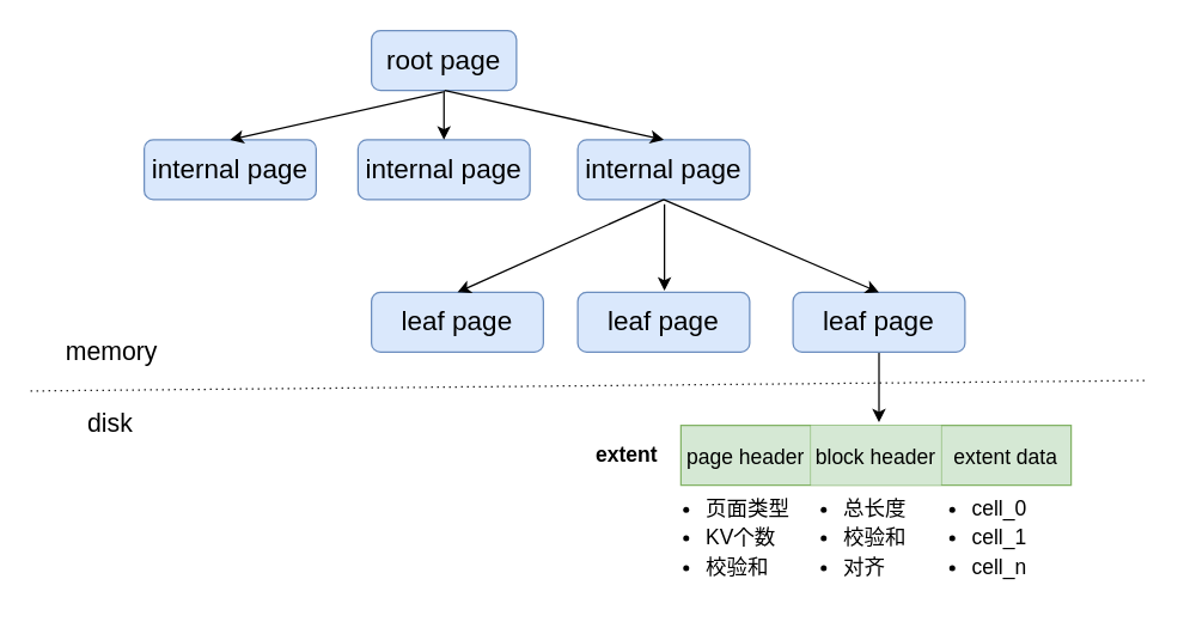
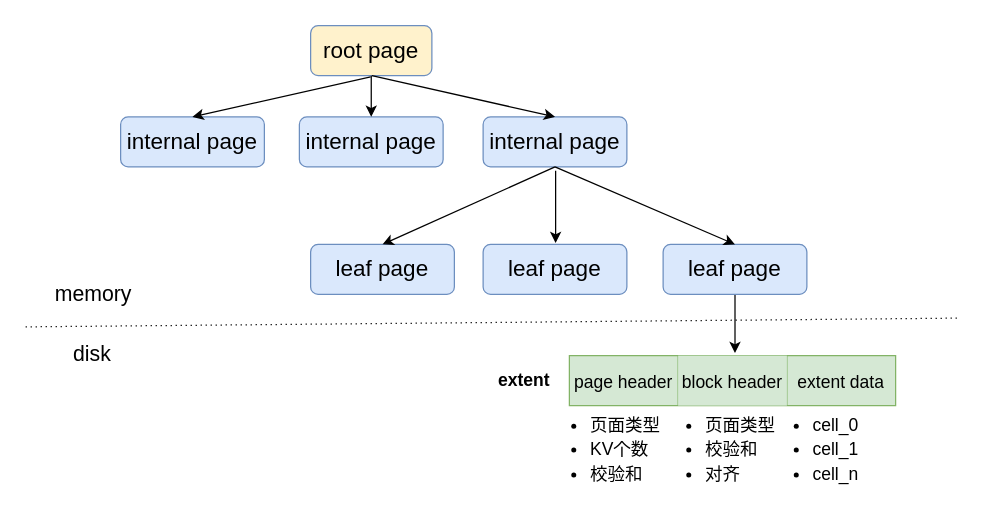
  <mxCell id="0" />
  <mxCell id="1" parent="0" />
- <mxCell id="2" value="root page" style="rounded=1;whiteSpace=wrap;html=1;fontSize=18;fillColor=#dae8fc;strokeColor=#6c8ebf;" vertex="1" parent="1"><mxGeometry x="248" y="20" width="97" height="40" as="geometry" /></mxCell>
+ <mxCell id="2" value="root page" style="rounded=1;whiteSpace=wrap;html=1;fontSize=18;fillColor=#fff2cc;strokeColor=#6c8ebf;" vertex="1" parent="1"><mxGeometry x="248" y="20" width="97" height="40" as="geometry" /></mxCell>
  <mxCell id="3" value="internal page" style="rounded=1;whiteSpace=wrap;html=1;fontSize=18;fillColor=#dae8fc;strokeColor=#6c8ebf;" vertex="1" parent="1"><mxGeometry x="96" y="93" width="115" height="40" as="geometry" /></mxCell>
  <mxCell id="4" value="internal page" style="rounded=1;whiteSpace=wrap;html=1;fontSize=18;fillColor=#dae8fc;strokeColor=#6c8ebf;" vertex="1" parent="1"><mxGeometry x="239" y="93" width="115" height="40" as="geometry" /></mxCell>
  <mxCell id="5" value="internal page" style="rounded=1;whiteSpace=wrap;html=1;fontSize=18;fillColor=#dae8fc;strokeColor=#6c8ebf;" vertex="1" parent="1"><mxGeometry x="386" y="93" width="115" height="40" as="geometry" /></mxCell>
  <mxCell id="6" value="" style="endArrow=classic;html=1;rounded=0;fontSize=18;entryX=0.5;entryY=0;entryDx=0;entryDy=0;" edge="1" parent="1" target="3"><mxGeometry width="50" height="50" relative="1" as="geometry"><mxPoint x="296" y="61" as="sourcePoint" /><mxPoint x="67" y="253" as="targetPoint" /></mxGeometry></mxCell>
  <mxCell id="7" value="" style="endArrow=classic;html=1;rounded=0;fontSize=18;entryX=0.5;entryY=0;entryDx=0;entryDy=0;exitX=0.5;exitY=1;exitDx=0;exitDy=0;" edge="1" parent="1" source="2" target="4"><mxGeometry width="50" height="50" relative="1" as="geometry"><mxPoint x="257" y="68" as="sourcePoint" /><mxPoint x="163.5" y="103" as="targetPoint" /></mxGeometry></mxCell>
  <mxCell id="8" value="" style="endArrow=classic;html=1;rounded=0;fontSize=18;entryX=0.5;entryY=0;entryDx=0;entryDy=0;" edge="1" parent="1" target="5"><mxGeometry width="50" height="50" relative="1" as="geometry"><mxPoint x="297" y="60" as="sourcePoint" /><mxPoint x="306.5" y="103" as="targetPoint" /></mxGeometry></mxCell>
  <mxCell id="9" value="leaf page" style="rounded=1;whiteSpace=wrap;html=1;fontSize=18;fillColor=#dae8fc;strokeColor=#6c8ebf;" vertex="1" parent="1"><mxGeometry x="248" y="195" width="115" height="40" as="geometry" /></mxCell>
  <mxCell id="10" value="leaf page" style="rounded=1;whiteSpace=wrap;html=1;fontSize=18;fillColor=#dae8fc;strokeColor=#6c8ebf;" vertex="1" parent="1"><mxGeometry x="386" y="195" width="115" height="40" as="geometry" /></mxCell>
  <mxCell id="11" style="edgeStyle=orthogonalEdgeStyle;rounded=0;orthogonalLoop=1;jettySize=auto;html=1;entryX=0.5;entryY=0;entryDx=0;entryDy=0;fontSize=18;" edge="1" parent="1" source="12"><mxGeometry relative="1" as="geometry"><mxPoint x="587.5" y="282" as="targetPoint" /></mxGeometry></mxCell>
  <mxCell id="12" value="leaf page" style="rounded=1;whiteSpace=wrap;html=1;fontSize=18;fillColor=#dae8fc;strokeColor=#6c8ebf;" vertex="1" parent="1"><mxGeometry x="530" y="195" width="115" height="40" as="geometry" /></mxCell>
  <mxCell id="13" value="" style="endArrow=classic;html=1;rounded=0;fontSize=18;entryX=0.5;entryY=0;entryDx=0;entryDy=0;exitX=0.5;exitY=1;exitDx=0;exitDy=0;" edge="1" parent="1" source="5" target="9"><mxGeometry width="50" height="50" relative="1" as="geometry"><mxPoint x="257" y="68" as="sourcePoint" /><mxPoint x="163.5" y="103" as="targetPoint" /></mxGeometry></mxCell>
  <mxCell id="14" value="" style="endArrow=classic;html=1;rounded=0;fontSize=18;" edge="1" parent="1"><mxGeometry width="50" height="50" relative="1" as="geometry"><mxPoint x="444" y="136" as="sourcePoint" /><mxPoint x="444" y="194" as="targetPoint" /></mxGeometry></mxCell>
  <mxCell id="15" value="" style="endArrow=classic;html=1;rounded=0;fontSize=18;exitX=0.5;exitY=1;exitDx=0;exitDy=0;entryX=0.5;entryY=0;entryDx=0;entryDy=0;" edge="1" parent="1" source="5" target="12"><mxGeometry width="50" height="50" relative="1" as="geometry"><mxPoint x="454" y="146" as="sourcePoint" /><mxPoint x="454" y="204" as="targetPoint" /></mxGeometry></mxCell>
  <mxCell id="16" value="" style="shape=table;html=1;whiteSpace=wrap;startSize=0;container=1;collapsible=0;childLayout=tableLayout;fontSize=18;fillColor=#d5e8d4;strokeColor=#82b366;" vertex="1" parent="1"><mxGeometry x="455" y="284" width="261" height="40" as="geometry" /></mxCell>
  <mxCell id="17" value="" style="shape=tableRow;horizontal=0;startSize=0;swimlaneHead=0;swimlaneBody=0;top=0;left=0;bottom=0;right=0;collapsible=0;dropTarget=0;fillColor=none;points=[[0,0.5],[1,0.5]];portConstraint=eastwest;fontSize=18;" vertex="1" parent="16"><mxGeometry width="261" height="40" as="geometry" /></mxCell>
  <mxCell id="18" value="&lt;font style=&quot;font-size: 14px;&quot;&gt;page header&lt;/font&gt;" style="shape=partialRectangle;html=1;whiteSpace=wrap;connectable=0;fillColor=none;top=0;left=0;bottom=0;right=0;overflow=hidden;fontSize=18;" vertex="1" parent="17"><mxGeometry width="87" height="40" as="geometry"><mxRectangle width="87" height="40" as="alternateBounds" /></mxGeometry></mxCell>
  <mxCell id="19" value="&lt;span style=&quot;font-size: 14px;&quot;&gt;block header&lt;/span&gt;" style="shape=partialRectangle;html=1;whiteSpace=wrap;connectable=0;fillColor=#d5e8d4;top=0;left=0;bottom=0;right=0;overflow=hidden;fontSize=18;strokeColor=#82b366;" vertex="1" parent="17"><mxGeometry x="87" width="87" height="40" as="geometry"><mxRectangle width="87" height="40" as="alternateBounds" /></mxGeometry></mxCell>
  <mxCell id="20" value="&lt;span style=&quot;font-size: 14px;&quot;&gt;extent data&lt;/span&gt;" style="shape=partialRectangle;html=1;whiteSpace=wrap;connectable=0;fillColor=none;top=0;left=0;bottom=0;right=0;overflow=hidden;fontSize=18;" vertex="1" parent="17"><mxGeometry x="174" width="87" height="40" as="geometry"><mxRectangle width="87" height="40" as="alternateBounds" /></mxGeometry></mxCell>
  <mxCell id="21" value="" style="endArrow=none;dashed=1;html=1;dashPattern=1 3;strokeWidth=1;rounded=0;fontSize=14;" edge="1" parent="1"><mxGeometry width="50" height="50" relative="1" as="geometry"><mxPoint x="20" y="261" as="sourcePoint" /><mxPoint x="766" y="254" as="targetPoint" /></mxGeometry></mxCell>
  <mxCell id="22" value="&lt;b&gt;extent&lt;/b&gt;" style="text;html=1;strokeColor=none;fillColor=none;align=center;verticalAlign=middle;whiteSpace=wrap;rounded=0;fontSize=14;" vertex="1" parent="1"><mxGeometry x="389" y="289" width="60" height="30" as="geometry" /></mxCell>
  <mxCell id="23" value="&lt;ul style=&quot;line-height: 1.4;&quot;&gt;&lt;li&gt;页面类型&lt;/li&gt;&lt;li&gt;KV个数&lt;/li&gt;&lt;li&gt;校验和&lt;/li&gt;&lt;/ul&gt;" style="text;strokeColor=none;fillColor=none;html=1;whiteSpace=wrap;verticalAlign=middle;overflow=hidden;fontSize=14;" vertex="1" parent="1"><mxGeometry x="430" y="314" width="118" height="84" as="geometry" /></mxCell>
- <mxCell id="24" value="&lt;ul style=&quot;line-height: 1.4;&quot;&gt;&lt;li&gt;总长度&lt;/li&gt;&lt;li&gt;校验和&lt;/li&gt;&lt;li&gt;对齐&lt;/li&gt;&lt;/ul&gt;" style="text;strokeColor=none;fillColor=none;html=1;whiteSpace=wrap;verticalAlign=middle;overflow=hidden;fontSize=14;" vertex="1" parent="1"><mxGeometry x="522" y="314" width="118" height="84" as="geometry" /></mxCell>
+ <mxCell id="24" value="&lt;ul style=&quot;line-height: 1.4;&quot;&gt;&lt;li&gt;页面类型&lt;/li&gt;&lt;li&gt;校验和&lt;/li&gt;&lt;li&gt;对齐&lt;/li&gt;&lt;/ul&gt;" style="text;strokeColor=none;fillColor=none;html=1;whiteSpace=wrap;verticalAlign=middle;overflow=hidden;fontSize=14;" vertex="1" parent="1"><mxGeometry x="522" y="314" width="118" height="84" as="geometry" /></mxCell>
  <mxCell id="25" value="&lt;ul style=&quot;line-height: 1.4;&quot;&gt;&lt;li&gt;cell_0&lt;/li&gt;&lt;li&gt;cell_1&lt;/li&gt;&lt;li&gt;cell_n&lt;/li&gt;&lt;/ul&gt;" style="text;strokeColor=none;fillColor=none;html=1;whiteSpace=wrap;verticalAlign=middle;overflow=hidden;fontSize=14;" vertex="1" parent="1"><mxGeometry x="608" y="314" width="118" height="84" as="geometry" /></mxCell>
  <mxCell id="26" value="&lt;font style=&quot;font-size: 17px; font-weight: normal;&quot;&gt;memory&lt;/font&gt;" style="text;strokeColor=none;fillColor=none;html=1;fontSize=17;fontStyle=1;verticalAlign=middle;align=center;" vertex="1" parent="1"><mxGeometry x="24" y="216" width="100" height="40" as="geometry" /></mxCell>
  <mxCell id="27" value="&lt;font style=&quot;font-size: 17px; font-weight: normal;&quot;&gt;disk&lt;/font&gt;" style="text;strokeColor=none;fillColor=none;html=1;fontSize=17;fontStyle=1;verticalAlign=middle;align=center;" vertex="1" parent="1"><mxGeometry x="23" y="264" width="100" height="40" as="geometry" /></mxCell>
